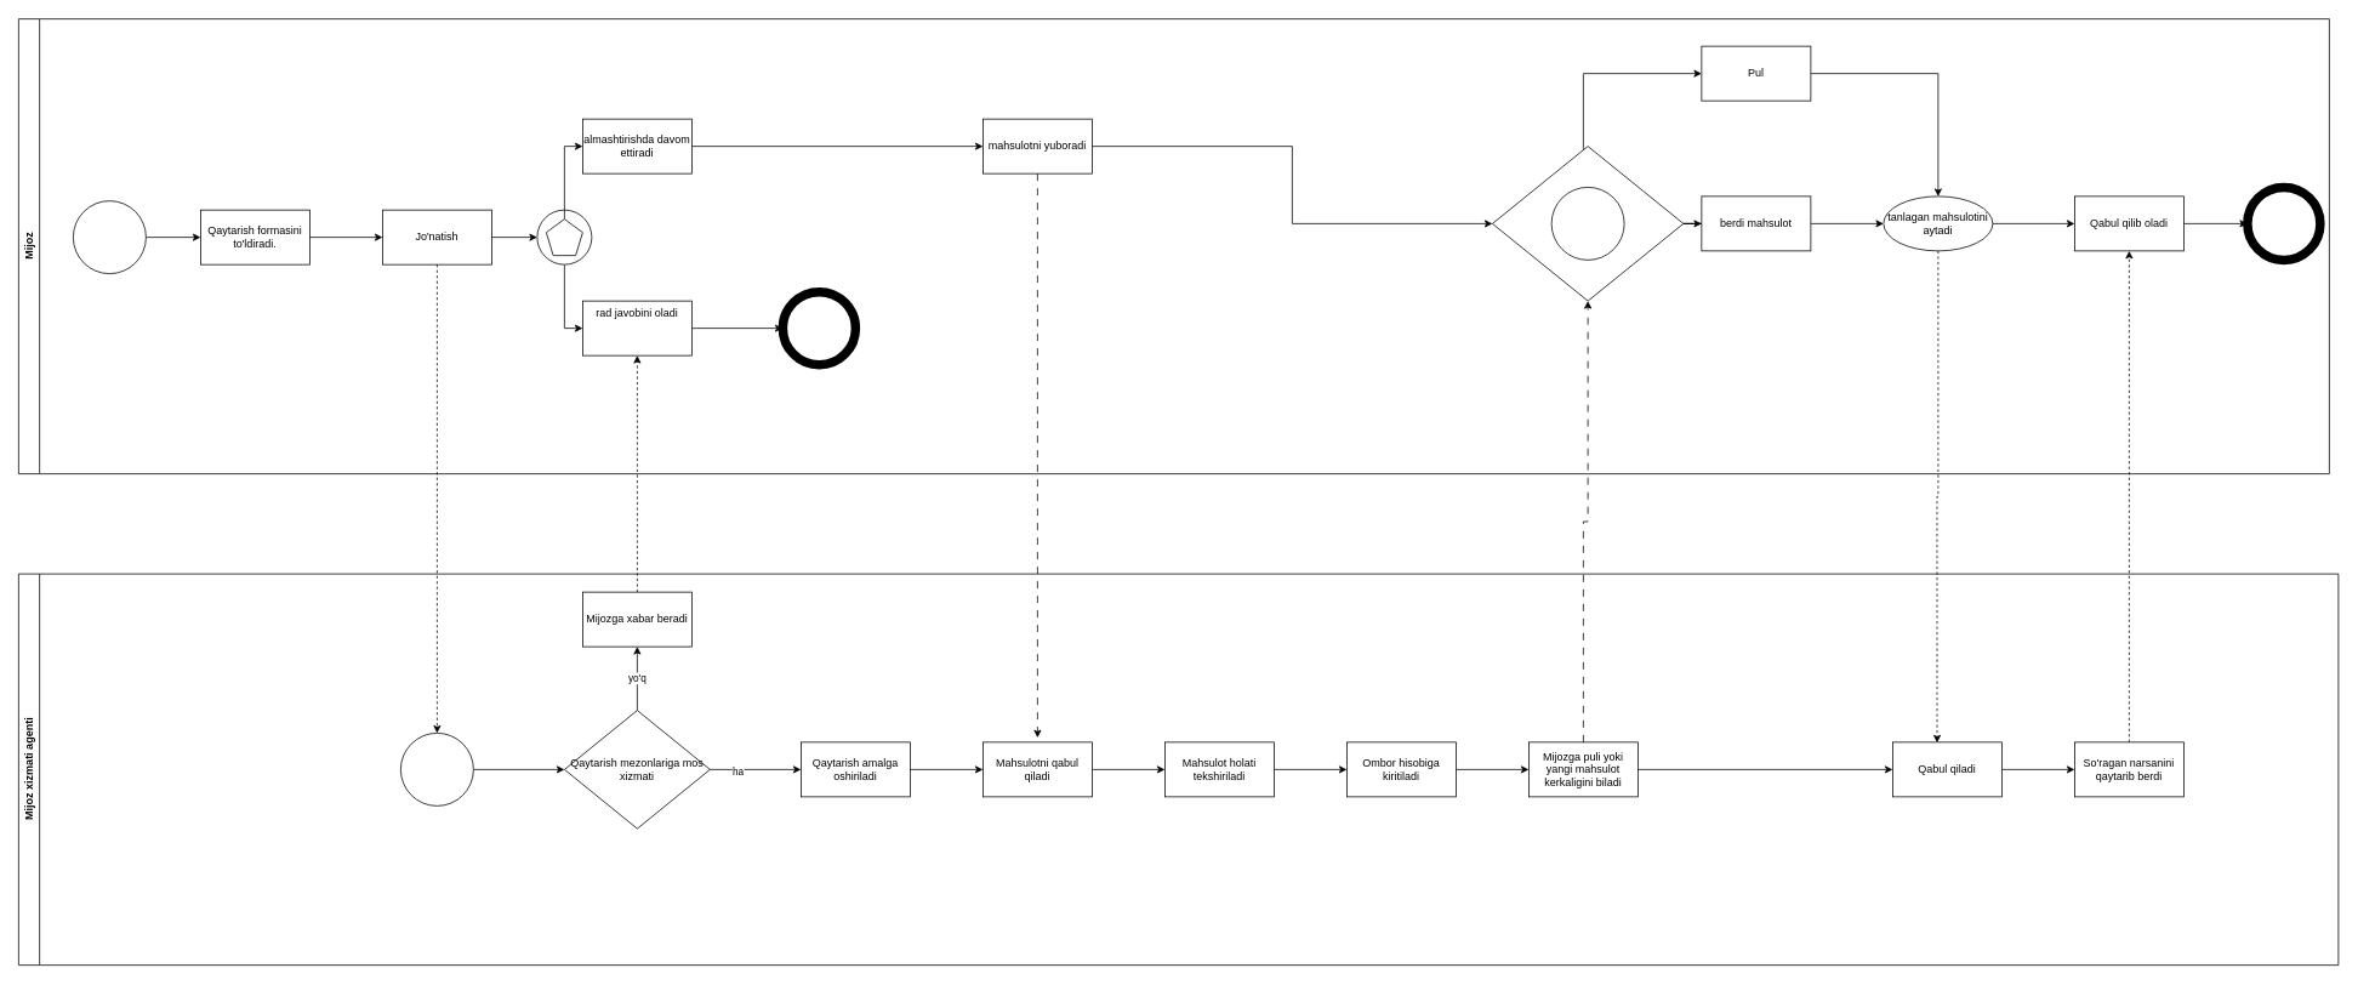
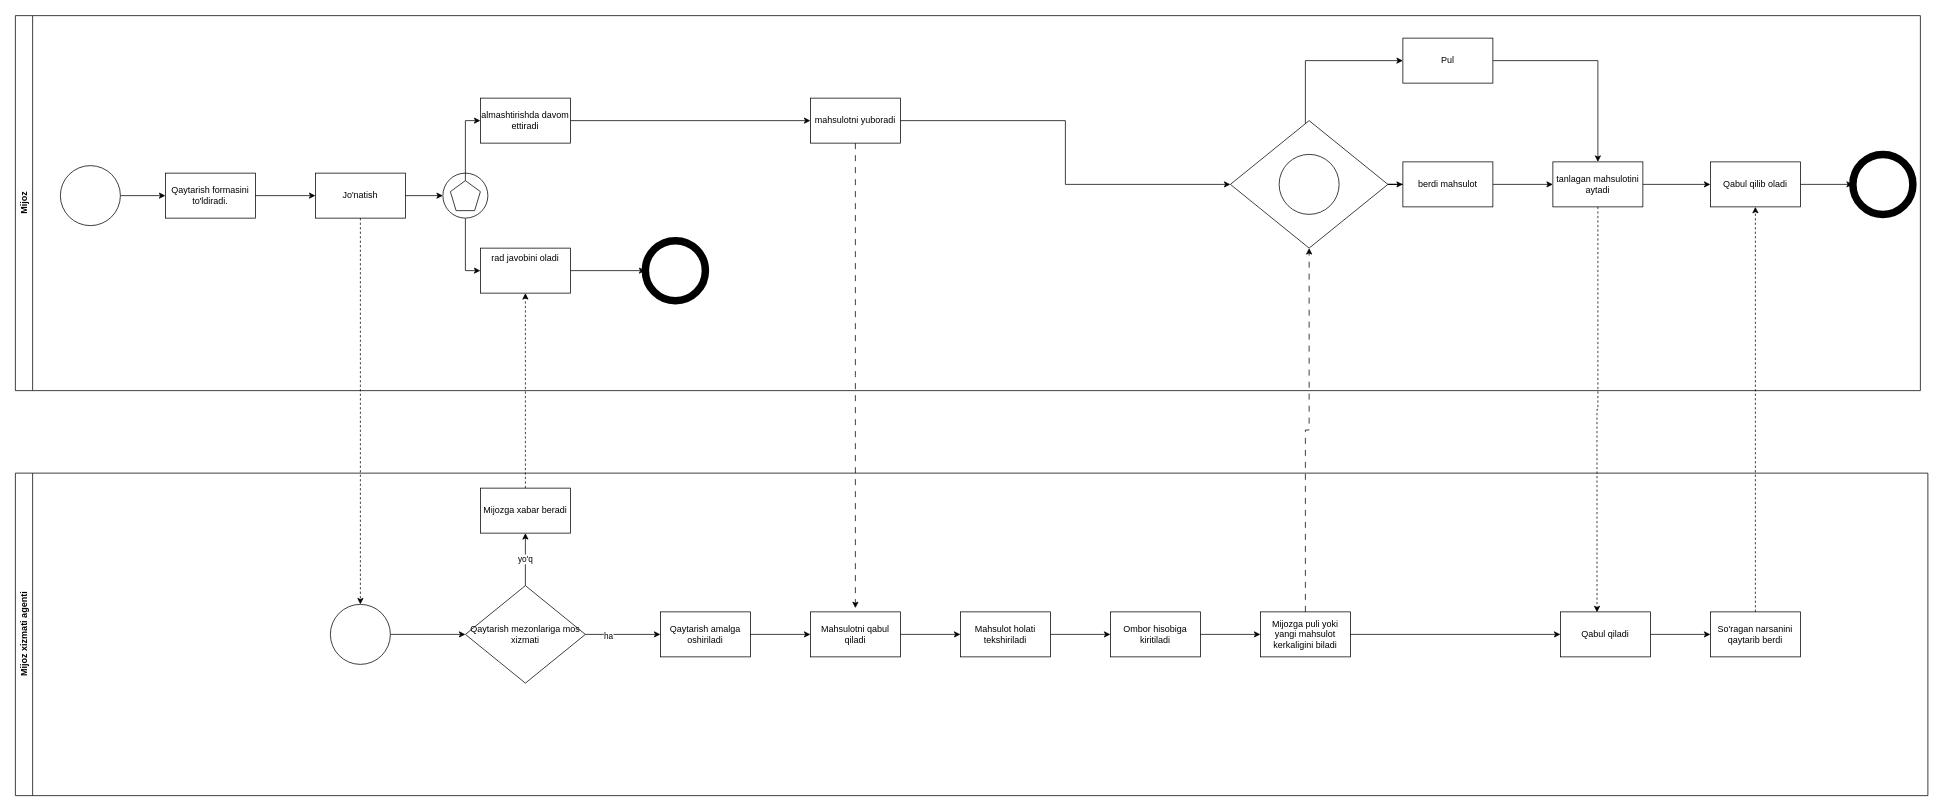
  <mxCell id="0" />
  <mxCell id="1" parent="0" />
  <mxCell id="2" value="Mijoz" style="swimlane;horizontal=0;whiteSpace=wrap;html=1;" parent="1" vertex="1"><mxGeometry y="20" width="2540" height="500" as="geometry" x="20" /></mxCell>
  <mxCell id="3" value="" style="edgeStyle=orthogonalEdgeStyle;rounded=0;orthogonalLoop=1;jettySize=auto;html=1;" parent="2" source="4" target="6" edge="1"><mxGeometry relative="1" as="geometry" /></mxCell>
  <mxCell id="4" value="" style="ellipse;whiteSpace=wrap;html=1;aspect=fixed;" parent="2" vertex="1"><mxGeometry x="60" y="200" width="80" height="80" as="geometry" /></mxCell>
  <mxCell id="5" value="" style="edgeStyle=orthogonalEdgeStyle;rounded=0;orthogonalLoop=1;jettySize=auto;html=1;" parent="2" source="6" target="7" edge="1"><mxGeometry relative="1" as="geometry" /></mxCell>
  <mxCell id="6" value="Qaytarish formasini to'ldiradi." style="whiteSpace=wrap;html=1;" parent="2" vertex="1"><mxGeometry x="200" y="210" width="120" height="60" as="geometry" /></mxCell>
  <mxCell id="7" value="Jo'natish" style="whiteSpace=wrap;html=1;" parent="2" vertex="1"><mxGeometry x="400" y="210" width="120" height="60" as="geometry" /></mxCell>
  <mxCell id="8" value="" style="edgeStyle=orthogonalEdgeStyle;rounded=0;orthogonalLoop=1;jettySize=auto;html=1;" parent="2" source="9" target="14" edge="1"><mxGeometry relative="1" as="geometry"><Array as="points"><mxPoint x="600" y="340" /></Array></mxGeometry></mxCell>
  <mxCell id="9" value="" style="verticalLabelPosition=bottom;verticalAlign=top;html=1;shape=mxgraph.flowchart.on-page_reference;" parent="2" vertex="1"><mxGeometry x="570" y="210" width="60" height="60" as="geometry" /></mxCell>
  <mxCell id="10" value="" style="edgeStyle=orthogonalEdgeStyle;rounded=0;orthogonalLoop=1;jettySize=auto;html=1;" parent="2" source="11" target="16" edge="1"><mxGeometry relative="1" as="geometry"><Array as="points"><mxPoint x="600" y="140" /></Array></mxGeometry></mxCell>
  <mxCell id="11" value="" style="whiteSpace=wrap;html=1;shape=mxgraph.basic.pentagon" parent="2" vertex="1"><mxGeometry x="580" y="220" width="40" height="40" as="geometry" /></mxCell>
  <mxCell id="12" style="edgeStyle=orthogonalEdgeStyle;rounded=0;orthogonalLoop=1;jettySize=auto;html=1;entryX=0;entryY=0.5;entryDx=0;entryDy=0;entryPerimeter=0;" parent="2" source="7" target="9" edge="1"><mxGeometry relative="1" as="geometry" /></mxCell>
  <mxCell id="13" value="" style="edgeStyle=orthogonalEdgeStyle;rounded=0;orthogonalLoop=1;jettySize=auto;html=1;" parent="2" source="14" target="17" edge="1"><mxGeometry relative="1" as="geometry" /></mxCell>
  <mxCell id="14" value="rad javobini oladi" style="whiteSpace=wrap;html=1;verticalAlign=top;" parent="2" vertex="1"><mxGeometry x="620" y="310" width="120" height="60" as="geometry" /></mxCell>
  <mxCell id="15" value="" style="edgeStyle=orthogonalEdgeStyle;rounded=0;orthogonalLoop=1;jettySize=auto;html=1;" parent="2" source="16" target="20" edge="1"><mxGeometry relative="1" as="geometry" /></mxCell>
  <mxCell id="16" value="almashtirishda davom ettiradi" style="whiteSpace=wrap;html=1;" parent="2" vertex="1"><mxGeometry x="620" y="110" width="120" height="60" as="geometry" /></mxCell>
  <mxCell id="17" value="" style="ellipse;whiteSpace=wrap;html=1;verticalAlign=top;strokeWidth=10;" parent="2" vertex="1"><mxGeometry x="840" y="300" width="80" height="80" as="geometry" /></mxCell>
  <mxCell id="18" style="edgeStyle=orthogonalEdgeStyle;rounded=0;orthogonalLoop=1;jettySize=auto;html=1;dashed=1;dashPattern=8 8;" parent="2" source="20" edge="1"><mxGeometry relative="1" as="geometry"><mxPoint x="1120" y="790" as="targetPoint" /></mxGeometry></mxCell>
  <mxCell id="19" value="" style="edgeStyle=orthogonalEdgeStyle;rounded=0;orthogonalLoop=1;jettySize=auto;html=1;" parent="2" source="20" target="23" edge="1"><mxGeometry relative="1" as="geometry"><Array as="points"><mxPoint x="1400" y="140" /><mxPoint x="1400" y="225" /></Array></mxGeometry></mxCell>
  <mxCell id="20" value="mahsulotni yuboradi" style="whiteSpace=wrap;html=1;" parent="2" vertex="1"><mxGeometry x="1060" y="110" width="120" height="60" as="geometry" /></mxCell>
  <mxCell id="21" value="" style="edgeStyle=orthogonalEdgeStyle;rounded=0;orthogonalLoop=1;jettySize=auto;html=1;" parent="2" source="23" target="26" edge="1"><mxGeometry relative="1" as="geometry"><Array as="points"><mxPoint x="1720" y="60" /></Array></mxGeometry></mxCell>
  <mxCell id="22" value="" style="edgeStyle=orthogonalEdgeStyle;rounded=0;orthogonalLoop=1;jettySize=auto;html=1;" parent="2" source="23" target="28" edge="1"><mxGeometry relative="1" as="geometry" /></mxCell>
  <mxCell id="23" value="" style="rhombus;whiteSpace=wrap;html=1;" parent="2" vertex="1"><mxGeometry x="1620" y="140" width="210" height="170" as="geometry" /></mxCell>
  <mxCell id="24" value="" style="ellipse;whiteSpace=wrap;html=1;aspect=fixed;" parent="2" vertex="1"><mxGeometry x="1685" y="185" width="80" height="80" as="geometry" /></mxCell>
  <mxCell id="25" style="edgeStyle=orthogonalEdgeStyle;rounded=0;orthogonalLoop=1;jettySize=auto;html=1;exitX=1;exitY=0.5;exitDx=0;exitDy=0;entryX=0.5;entryY=0;entryDx=0;entryDy=0;" parent="2" source="26" target="30" edge="1"><mxGeometry relative="1" as="geometry" /></mxCell>
  <mxCell id="26" value="Pul" style="whiteSpace=wrap;html=1;" parent="2" vertex="1"><mxGeometry x="1850" y="30" width="120" height="60" as="geometry" /></mxCell>
  <mxCell id="27" value="" style="edgeStyle=orthogonalEdgeStyle;rounded=0;orthogonalLoop=1;jettySize=auto;html=1;" parent="2" source="28" target="30" edge="1"><mxGeometry relative="1" as="geometry" /></mxCell>
  <mxCell id="28" value="berdi mahsulot" style="whiteSpace=wrap;html=1;" parent="2" vertex="1"><mxGeometry x="1850" y="195" width="120" height="60" as="geometry" /></mxCell>
  <mxCell id="29" value="" style="edgeStyle=orthogonalEdgeStyle;rounded=0;orthogonalLoop=1;jettySize=auto;html=1;" parent="2" source="30" target="32" edge="1"><mxGeometry relative="1" as="geometry" /></mxCell>
- <mxCell id="30" value="tanlagan mahsulotini aytadi" style="ellipse;whiteSpace=wrap;html=1;" parent="2" vertex="1"><mxGeometry x="2050" y="195" width="120" height="60" as="geometry" /></mxCell>
+ <mxCell id="30" value="tanlagan mahsulotini aytadi" style="whiteSpace=wrap;html=1;" parent="2" vertex="1"><mxGeometry x="2050" y="195" width="120" height="60" as="geometry" /></mxCell>
  <mxCell id="31" style="edgeStyle=orthogonalEdgeStyle;rounded=0;orthogonalLoop=1;jettySize=auto;html=1;exitX=1;exitY=0.5;exitDx=0;exitDy=0;entryX=0;entryY=0.5;entryDx=0;entryDy=0;" parent="2" source="32" target="33" edge="1"><mxGeometry relative="1" as="geometry" /></mxCell>
  <mxCell id="32" value="Qabul qilib oladi" style="whiteSpace=wrap;html=1;" parent="2" vertex="1"><mxGeometry x="2260" y="195" width="120" height="60" as="geometry" /></mxCell>
  <mxCell id="33" value="" style="ellipse;whiteSpace=wrap;html=1;verticalAlign=top;strokeWidth=10;" parent="2" vertex="1"><mxGeometry x="2450" y="185" width="80" height="80" as="geometry" /></mxCell>
  <mxCell id="34" value="Mijoz xizmati agenti" style="swimlane;horizontal=0;whiteSpace=wrap;html=1;" parent="1" vertex="1"><mxGeometry y="630" width="2550" height="430" as="geometry" x="20" /></mxCell>
  <mxCell id="35" value="" style="edgeStyle=orthogonalEdgeStyle;rounded=0;orthogonalLoop=1;jettySize=auto;html=1;exitX=1;exitY=0.5;exitDx=0;exitDy=0;" parent="34" source="36" edge="1"><mxGeometry relative="1" as="geometry"><mxPoint x="520" y="215" as="sourcePoint" /><mxPoint x="600" y="215" as="targetPoint" /></mxGeometry></mxCell>
  <mxCell id="36" value="" style="ellipse;whiteSpace=wrap;html=1;aspect=fixed;" parent="34" vertex="1"><mxGeometry x="420" y="175" width="80" height="80" as="geometry" /></mxCell>
  <mxCell id="37" value="" style="edgeStyle=orthogonalEdgeStyle;rounded=0;orthogonalLoop=1;jettySize=auto;html=1;" parent="34" source="40" target="42" edge="1"><mxGeometry relative="1" as="geometry" /></mxCell>
  <mxCell id="38" value="ha" style="edgeLabel;html=1;align=center;verticalAlign=middle;resizable=0;points=[];" parent="37" vertex="1" connectable="0"><mxGeometry x="-0.383" y="-2" relative="1" as="geometry"><mxPoint x="-1" as="offset" /></mxGeometry></mxCell>
  <mxCell id="39" value="yo'q" style="edgeStyle=orthogonalEdgeStyle;rounded=0;orthogonalLoop=1;jettySize=auto;html=1;" parent="34" source="40" target="43" edge="1"><mxGeometry relative="1" as="geometry" /></mxCell>
  <mxCell id="40" value="Qaytarish mezonlariga mos xizmati" style="rhombus;whiteSpace=wrap;html=1;" parent="34" vertex="1"><mxGeometry x="600" y="150" width="160" height="130" as="geometry" /></mxCell>
  <mxCell id="41" value="" style="edgeStyle=orthogonalEdgeStyle;rounded=0;orthogonalLoop=1;jettySize=auto;html=1;" parent="34" source="42" target="45" edge="1"><mxGeometry relative="1" as="geometry" /></mxCell>
  <mxCell id="42" value="Qaytarish amalga oshiriladi" style="whiteSpace=wrap;html=1;" parent="34" vertex="1"><mxGeometry x="860" y="185" width="120" height="60" as="geometry" /></mxCell>
  <mxCell id="43" value="Mijozga xabar beradi" style="whiteSpace=wrap;html=1;" parent="34" vertex="1"><mxGeometry x="620" y="20" width="120" height="60" as="geometry" /></mxCell>
  <mxCell id="44" value="" style="edgeStyle=orthogonalEdgeStyle;rounded=0;orthogonalLoop=1;jettySize=auto;html=1;" parent="34" source="45" target="47" edge="1"><mxGeometry relative="1" as="geometry" /></mxCell>
  <mxCell id="45" value="Mahsulotni qabul qiladi" style="whiteSpace=wrap;html=1;" parent="34" vertex="1"><mxGeometry x="1060" y="185" width="120" height="60" as="geometry" /></mxCell>
  <mxCell id="46" value="" style="edgeStyle=orthogonalEdgeStyle;rounded=0;orthogonalLoop=1;jettySize=auto;html=1;" parent="34" source="47" target="49" edge="1"><mxGeometry relative="1" as="geometry" /></mxCell>
  <mxCell id="47" value="Mahsulot holati tekshiriladi" style="whiteSpace=wrap;html=1;" parent="34" vertex="1"><mxGeometry x="1260" y="185" width="120" height="60" as="geometry" /></mxCell>
  <mxCell id="48" value="" style="edgeStyle=orthogonalEdgeStyle;rounded=0;orthogonalLoop=1;jettySize=auto;html=1;" parent="34" source="49" target="51" edge="1"><mxGeometry relative="1" as="geometry" /></mxCell>
  <mxCell id="49" value="Ombor hisobiga kiritiladi" style="whiteSpace=wrap;html=1;" parent="34" vertex="1"><mxGeometry x="1460" y="185" width="120" height="60" as="geometry" /></mxCell>
  <mxCell id="50" value="" style="edgeStyle=orthogonalEdgeStyle;rounded=0;orthogonalLoop=1;jettySize=auto;html=1;" parent="34" source="51" target="53" edge="1"><mxGeometry relative="1" as="geometry" /></mxCell>
  <mxCell id="51" value="Mijozga puli yoki yangi mahsulot kerkaligini biladi" style="whiteSpace=wrap;html=1;" parent="34" vertex="1"><mxGeometry x="1660" y="185" width="120" height="60" as="geometry" /></mxCell>
  <mxCell id="52" value="" style="edgeStyle=orthogonalEdgeStyle;rounded=0;orthogonalLoop=1;jettySize=auto;html=1;" parent="34" source="53" target="54" edge="1"><mxGeometry relative="1" as="geometry" /></mxCell>
  <mxCell id="53" value="Qabul qiladi" style="whiteSpace=wrap;html=1;" parent="34" vertex="1"><mxGeometry x="2060" y="185" width="120" height="60" as="geometry" /></mxCell>
  <mxCell id="54" value="So'ragan narsanini qaytarib berdi" style="whiteSpace=wrap;html=1;" parent="34" vertex="1"><mxGeometry x="2260" y="185" width="120" height="60" as="geometry" /></mxCell>
  <mxCell id="55" value="" style="edgeStyle=orthogonalEdgeStyle;rounded=0;orthogonalLoop=1;jettySize=auto;html=1;entryX=0.5;entryY=0;entryDx=0;entryDy=0;dashed=1;" parent="1" source="7" target="36" edge="1"><mxGeometry relative="1" as="geometry"><mxPoint x="480" y="640" as="targetPoint" /></mxGeometry></mxCell>
  <mxCell id="56" style="edgeStyle=orthogonalEdgeStyle;rounded=0;orthogonalLoop=1;jettySize=auto;html=1;exitX=0.5;exitY=0;exitDx=0;exitDy=0;entryX=0.5;entryY=1;entryDx=0;entryDy=0;dashed=1;" parent="1" source="43" target="14" edge="1"><mxGeometry relative="1" as="geometry" /></mxCell>
  <mxCell id="57" style="edgeStyle=orthogonalEdgeStyle;rounded=0;orthogonalLoop=1;jettySize=auto;html=1;exitX=0.5;exitY=0;exitDx=0;exitDy=0;entryX=0.5;entryY=1;entryDx=0;entryDy=0;dashed=1;dashPattern=8 8;" parent="1" source="51" target="23" edge="1"><mxGeometry relative="1" as="geometry" /></mxCell>
  <mxCell id="58" style="edgeStyle=orthogonalEdgeStyle;rounded=0;orthogonalLoop=1;jettySize=auto;html=1;exitX=0.5;exitY=1;exitDx=0;exitDy=0;entryX=0.407;entryY=0.008;entryDx=0;entryDy=0;entryPerimeter=0;dashed=1;" parent="1" source="30" target="53" edge="1"><mxGeometry relative="1" as="geometry" /></mxCell>
  <mxCell id="59" style="edgeStyle=orthogonalEdgeStyle;rounded=0;orthogonalLoop=1;jettySize=auto;html=1;exitX=0.5;exitY=0;exitDx=0;exitDy=0;entryX=0.5;entryY=1;entryDx=0;entryDy=0;dashed=1;" parent="1" source="54" target="32" edge="1"><mxGeometry relative="1" as="geometry" /></mxCell>
